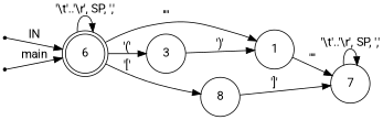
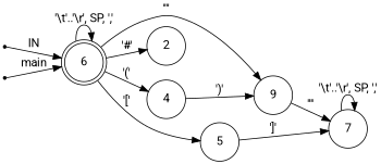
  digraph {
    fontname=Roboto
    rankdir=LR
    node [fontname=Roboto shape=circle fixedsize=true]
    edge [fontname=Roboto]
    ENTRY [shape=point fixedsize=""]
    6 [height=0.65 shape=doublecircle]
-   1 [height=0.65]
-   4 [height=0.65 label=3]
-   5 [height=0.65 label=8]
+   1 [height=0.65 label=9]
+   2 [height=0.65]
+   4 [height=0.65]
+   5 [height=0.65]
    en_6 [shape=point fixedsize=""]
    7 [height=0.65]
    ENTRY -> 6 [label=IN]
    6 -> 6 [label="'\\t'..'\\r', SP, ','"]
    6 -> 1 [label="'\"'"]
+   6 -> 2 [label="'#'"]
    6 -> 4 [label="'('"]
    6 -> 5 [label="'['"]
    1 -> 7 [label="'\"'"]
    4 -> 1 [label="')'"]
    5 -> 7 [label="']'"]
    en_6 -> 6 [label=main]
    7 -> 7 [label="'\\t'..'\\r', SP, ','"]
  }
